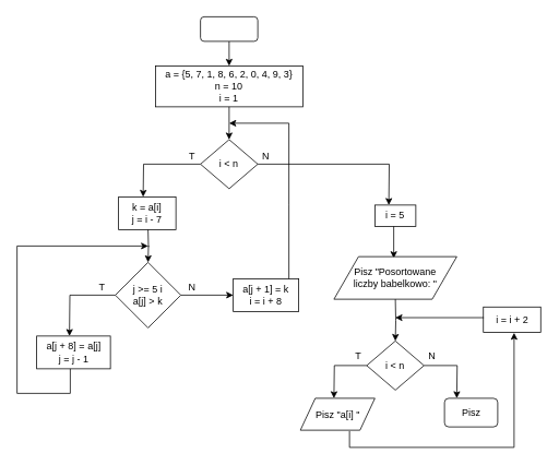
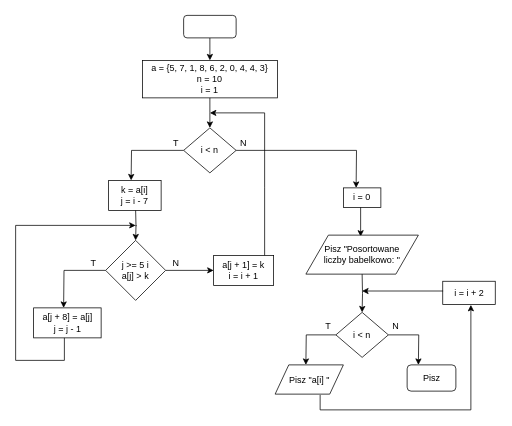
  <mxCell id="0" />
  <mxCell id="1" parent="0" />
  <mxCell id="2" value="" style="edgeStyle=orthogonalEdgeStyle;rounded=0;orthogonalLoop=1;jettySize=auto;html=1;" edge="1" parent="1" source="3"><mxGeometry relative="1" as="geometry"><mxPoint x="279" y="80" as="targetPoint" /></mxGeometry></mxCell>
  <mxCell id="3" value="" style="rounded=1;whiteSpace=wrap;html=1;" vertex="1" parent="1"><mxGeometry x="244" y="20" width="70" height="30" as="geometry" /></mxCell>
  <mxCell id="4" value="" style="rounded=0;whiteSpace=wrap;html=1;" vertex="1" parent="1"><mxGeometry x="189" y="80" width="180" height="50" as="geometry" /></mxCell>
  <mxCell id="5" value="" style="edgeStyle=orthogonalEdgeStyle;rounded=0;orthogonalLoop=1;jettySize=auto;html=1;exitX=0.5;exitY=1;exitDx=0;exitDy=0;" edge="1" parent="1" source="4"><mxGeometry relative="1" as="geometry"><mxPoint x="279" y="170" as="targetPoint" /><mxPoint x="279" y="150" as="sourcePoint" /></mxGeometry></mxCell>
- <mxCell id="6" value="a = {5, 7, 1, 8, 6, 2, 0, 4, 9, 3}&lt;br&gt;n = 10&lt;br&gt;i = 1" style="text;html=1;strokeColor=none;fillColor=none;align=center;verticalAlign=middle;whiteSpace=wrap;rounded=0;" vertex="1" parent="1"><mxGeometry x="194" y="82.5" width="170" height="45" as="geometry" /></mxCell>
+ <mxCell id="6" value="a = {5, 7, 1, 8, 6, 2, 0, 4, 4, 3}&lt;br&gt;n = 10&lt;br&gt;i = 1" style="text;html=1;strokeColor=none;fillColor=none;align=center;verticalAlign=middle;whiteSpace=wrap;rounded=0;" vertex="1" parent="1"><mxGeometry x="194" y="82.5" width="170" height="45" as="geometry" /></mxCell>
  <mxCell id="7" value="" style="edgeStyle=orthogonalEdgeStyle;rounded=0;orthogonalLoop=1;jettySize=auto;html=1;" edge="1" parent="1" source="9"><mxGeometry relative="1" as="geometry"><mxPoint x="174" y="240" as="targetPoint" /></mxGeometry></mxCell>
  <mxCell id="8" value="" style="edgeStyle=orthogonalEdgeStyle;rounded=0;orthogonalLoop=1;jettySize=auto;html=1;" edge="1" parent="1" source="9"><mxGeometry relative="1" as="geometry"><mxPoint x="474" y="250" as="targetPoint" /></mxGeometry></mxCell>
  <mxCell id="9" value="" style="rhombus;whiteSpace=wrap;html=1;" vertex="1" parent="1"><mxGeometry x="244" y="170" width="70" height="60" as="geometry" /></mxCell>
  <mxCell id="10" value="i &amp;lt; n" style="text;html=1;strokeColor=none;fillColor=none;align=center;verticalAlign=middle;whiteSpace=wrap;rounded=0;" vertex="1" parent="1"><mxGeometry x="259" y="190" width="40" height="20" as="geometry" /></mxCell>
  <mxCell id="11" value="T" style="text;html=1;strokeColor=none;fillColor=none;align=center;verticalAlign=middle;whiteSpace=wrap;rounded=0;" vertex="1" parent="1"><mxGeometry x="214" y="180" width="40" height="20" as="geometry" /></mxCell>
  <mxCell id="12" value="N" style="text;html=1;strokeColor=none;fillColor=none;align=center;verticalAlign=middle;whiteSpace=wrap;rounded=0;" vertex="1" parent="1"><mxGeometry x="304" y="180" width="40" height="20" as="geometry" /></mxCell>
  <mxCell id="13" value="" style="rounded=0;whiteSpace=wrap;html=1;" vertex="1" parent="1"><mxGeometry x="144" y="240" width="70" height="40" as="geometry" /></mxCell>
  <mxCell id="14" value="" style="edgeStyle=orthogonalEdgeStyle;rounded=0;orthogonalLoop=1;jettySize=auto;html=1;exitX=0.5;exitY=1;exitDx=0;exitDy=0;" edge="1" parent="1"><mxGeometry relative="1" as="geometry"><mxPoint x="180" y="320" as="targetPoint" /><mxPoint x="180" y="280" as="sourcePoint" /></mxGeometry></mxCell>
  <mxCell id="15" value="k = a[i]&lt;br&gt;j = i - 7" style="text;html=1;strokeColor=none;fillColor=none;align=center;verticalAlign=middle;whiteSpace=wrap;rounded=0;" vertex="1" parent="1"><mxGeometry x="149" y="245" width="60" height="30" as="geometry" /></mxCell>
  <mxCell id="16" value="" style="edgeStyle=orthogonalEdgeStyle;rounded=0;orthogonalLoop=1;jettySize=auto;html=1;entryX=0;entryY=0.5;entryDx=0;entryDy=0;" edge="1" parent="1" source="18" target="22"><mxGeometry relative="1" as="geometry"><mxPoint x="280" y="360" as="targetPoint" /></mxGeometry></mxCell>
  <mxCell id="17" value="" style="edgeStyle=orthogonalEdgeStyle;rounded=0;orthogonalLoop=1;jettySize=auto;html=1;" edge="1" parent="1" source="18"><mxGeometry relative="1" as="geometry"><mxPoint x="84" y="410" as="targetPoint" /></mxGeometry></mxCell>
  <mxCell id="18" value="" style="rhombus;whiteSpace=wrap;html=1;" vertex="1" parent="1"><mxGeometry x="140" y="320" width="80" height="80" as="geometry" /></mxCell>
  <mxCell id="19" value="j &amp;gt;= 5 i a[j] &amp;gt; k" style="text;html=1;strokeColor=none;fillColor=none;align=center;verticalAlign=middle;whiteSpace=wrap;rounded=0;" vertex="1" parent="1"><mxGeometry x="155" y="345" width="50" height="30" as="geometry" /></mxCell>
  <mxCell id="20" value="N" style="text;html=1;strokeColor=none;fillColor=none;align=center;verticalAlign=middle;whiteSpace=wrap;rounded=0;" vertex="1" parent="1"><mxGeometry x="214" y="340" width="40" height="20" as="geometry" /></mxCell>
  <mxCell id="21" value="T" style="text;html=1;strokeColor=none;fillColor=none;align=center;verticalAlign=middle;whiteSpace=wrap;rounded=0;" vertex="1" parent="1"><mxGeometry x="104" y="340" width="40" height="20" as="geometry" /></mxCell>
  <mxCell id="22" value="" style="rounded=0;whiteSpace=wrap;html=1;" vertex="1" parent="1"><mxGeometry x="284" y="340" width="80" height="40" as="geometry" /></mxCell>
  <mxCell id="23" value="" style="edgeStyle=orthogonalEdgeStyle;rounded=0;orthogonalLoop=1;jettySize=auto;html=1;" edge="1" parent="1"><mxGeometry relative="1" as="geometry"><mxPoint x="279" y="150" as="targetPoint" /><mxPoint x="352" y="340" as="sourcePoint" /><Array as="points"><mxPoint x="352" y="250" /><mxPoint x="352" y="250" /></Array></mxGeometry></mxCell>
- <mxCell id="24" value="a[j + 1] = k&lt;br&gt;i = i + 8" style="text;html=1;strokeColor=none;fillColor=none;align=center;verticalAlign=middle;whiteSpace=wrap;rounded=0;" vertex="1" parent="1"><mxGeometry x="294" y="345" width="60" height="30" as="geometry" /></mxCell>
+ <mxCell id="24" value="a[j + 1] = k&lt;br&gt;i = i + 1" style="text;html=1;strokeColor=none;fillColor=none;align=center;verticalAlign=middle;whiteSpace=wrap;rounded=0;" vertex="1" parent="1"><mxGeometry x="294" y="345" width="60" height="30" as="geometry" /></mxCell>
  <mxCell id="25" value="" style="rounded=0;whiteSpace=wrap;html=1;" vertex="1" parent="1"><mxGeometry x="44" y="410" width="90" height="40" as="geometry" /></mxCell>
  <mxCell id="26" value="" style="edgeStyle=orthogonalEdgeStyle;rounded=0;orthogonalLoop=1;jettySize=auto;html=1;" edge="1" parent="1"><mxGeometry relative="1" as="geometry"><mxPoint x="180" y="300" as="targetPoint" /><mxPoint x="85" y="450" as="sourcePoint" /><Array as="points"><mxPoint x="85" y="480" /><mxPoint x="20" y="480" /><mxPoint x="20" y="300" /></Array></mxGeometry></mxCell>
  <mxCell id="27" value="a[j + 8] = a[j]&lt;br&gt;j = j - 1" style="text;html=1;strokeColor=none;fillColor=none;align=center;verticalAlign=middle;whiteSpace=wrap;rounded=0;" vertex="1" parent="1"><mxGeometry x="46.5" y="410" width="85" height="40" as="geometry" /></mxCell>
  <mxCell id="28" value="" style="rounded=0;whiteSpace=wrap;html=1;" vertex="1" parent="1"><mxGeometry x="457" y="250" width="50" height="26" as="geometry" /></mxCell>
  <mxCell id="29" value="" style="edgeStyle=orthogonalEdgeStyle;rounded=0;orthogonalLoop=1;jettySize=auto;html=1;exitX=0.5;exitY=1;exitDx=0;exitDy=0;" edge="1" parent="1"><mxGeometry relative="1" as="geometry"><mxPoint x="480" y="315" as="targetPoint" /><mxPoint x="480" y="276" as="sourcePoint" /></mxGeometry></mxCell>
- <mxCell id="30" value="i = 5" style="text;html=1;strokeColor=none;fillColor=none;align=center;verticalAlign=middle;whiteSpace=wrap;rounded=0;" vertex="1" parent="1"><mxGeometry x="462" y="253" width="40" height="20" as="geometry" /></mxCell>
+ <mxCell id="30" value="i = 0" style="text;html=1;strokeColor=none;fillColor=none;align=center;verticalAlign=middle;whiteSpace=wrap;rounded=0;" vertex="1" parent="1"><mxGeometry x="462" y="253" width="40" height="20" as="geometry" /></mxCell>
  <mxCell id="31" value="" style="edgeStyle=orthogonalEdgeStyle;rounded=0;orthogonalLoop=1;jettySize=auto;html=1;" edge="1" parent="1" source="33"><mxGeometry relative="1" as="geometry"><mxPoint x="407" y="486" as="targetPoint" /></mxGeometry></mxCell>
  <mxCell id="32" value="" style="edgeStyle=orthogonalEdgeStyle;rounded=0;orthogonalLoop=1;jettySize=auto;html=1;" edge="1" parent="1" source="33"><mxGeometry relative="1" as="geometry"><mxPoint x="557" y="486" as="targetPoint" /></mxGeometry></mxCell>
  <mxCell id="33" value="" style="rhombus;whiteSpace=wrap;html=1;" vertex="1" parent="1"><mxGeometry x="447" y="416" width="70" height="60" as="geometry" /></mxCell>
  <mxCell id="34" value="i &amp;lt; n" style="text;html=1;strokeColor=none;fillColor=none;align=center;verticalAlign=middle;whiteSpace=wrap;rounded=0;" vertex="1" parent="1"><mxGeometry x="462" y="436" width="40" height="20" as="geometry" /></mxCell>
  <mxCell id="35" value="T" style="text;html=1;strokeColor=none;fillColor=none;align=center;verticalAlign=middle;whiteSpace=wrap;rounded=0;" vertex="1" parent="1"><mxGeometry x="417" y="425" width="40" height="20" as="geometry" /></mxCell>
  <mxCell id="36" value="N" style="text;html=1;strokeColor=none;fillColor=none;align=center;verticalAlign=middle;whiteSpace=wrap;rounded=0;" vertex="1" parent="1"><mxGeometry x="507" y="425" width="40" height="20" as="geometry" /></mxCell>
  <mxCell id="37" value="" style="rounded=1;whiteSpace=wrap;html=1;" vertex="1" parent="1"><mxGeometry x="542" y="486" width="65" height="35" as="geometry" /></mxCell>
  <mxCell id="38" value="Pisz" style="text;html=1;strokeColor=none;fillColor=none;align=center;verticalAlign=middle;whiteSpace=wrap;rounded=0;" vertex="1" parent="1"><mxGeometry x="554.5" y="493.5" width="40" height="20" as="geometry" /></mxCell>
  <mxCell id="39" value="" style="edgeStyle=orthogonalEdgeStyle;rounded=0;orthogonalLoop=1;jettySize=auto;html=1;" edge="1" parent="1"><mxGeometry relative="1" as="geometry"><mxPoint x="627" y="406" as="targetPoint" /><mxPoint x="426" y="526" as="sourcePoint" /><Array as="points"><mxPoint x="426" y="546" /><mxPoint x="627" y="546" /><mxPoint x="627" y="407" /></Array></mxGeometry></mxCell>
  <mxCell id="40" value="" style="shape=parallelogram;perimeter=parallelogramPerimeter;whiteSpace=wrap;html=1;" vertex="1" parent="1"><mxGeometry x="366" y="486" width="91" height="39" as="geometry" /></mxCell>
  <mxCell id="41" value="" style="rounded=0;whiteSpace=wrap;html=1;" vertex="1" parent="1"><mxGeometry x="589.5" y="374.5" width="70" height="31" as="geometry" /></mxCell>
  <mxCell id="42" value="" style="edgeStyle=orthogonalEdgeStyle;rounded=0;orthogonalLoop=1;jettySize=auto;html=1;" edge="1" parent="1"><mxGeometry relative="1" as="geometry"><mxPoint x="482" y="387.5" as="targetPoint" /><mxPoint x="590" y="387.5" as="sourcePoint" /></mxGeometry></mxCell>
  <mxCell id="43" value="i = i + 2" style="text;html=1;strokeColor=none;fillColor=none;align=center;verticalAlign=middle;whiteSpace=wrap;rounded=0;" vertex="1" parent="1"><mxGeometry x="599.5" y="380" width="50" height="20" as="geometry" /></mxCell>
  <mxCell id="44" value="Pisz &quot;a[i] &quot;" style="text;html=1;strokeColor=none;fillColor=none;align=center;verticalAlign=middle;whiteSpace=wrap;rounded=0;" vertex="1" parent="1"><mxGeometry x="377" y="493" width="70" height="25" as="geometry" /></mxCell>
  <mxCell id="45" value="" style="shape=parallelogram;perimeter=parallelogramPerimeter;whiteSpace=wrap;html=1;" vertex="1" parent="1"><mxGeometry x="407" y="313" width="150" height="52" as="geometry" /></mxCell>
  <mxCell id="46" value="" style="edgeStyle=orthogonalEdgeStyle;rounded=0;orthogonalLoop=1;jettySize=auto;html=1;" edge="1" parent="1" target="33"><mxGeometry relative="1" as="geometry"><mxPoint x="482" y="365" as="sourcePoint" /></mxGeometry></mxCell>
  <mxCell id="47" value="Pisz &quot;Posortowane liczby babelkowo: &quot;" style="text;html=1;strokeColor=none;fillColor=none;align=center;verticalAlign=middle;whiteSpace=wrap;rounded=0;" vertex="1" parent="1"><mxGeometry x="424" y="324" width="116" height="30" as="geometry" /></mxCell>
